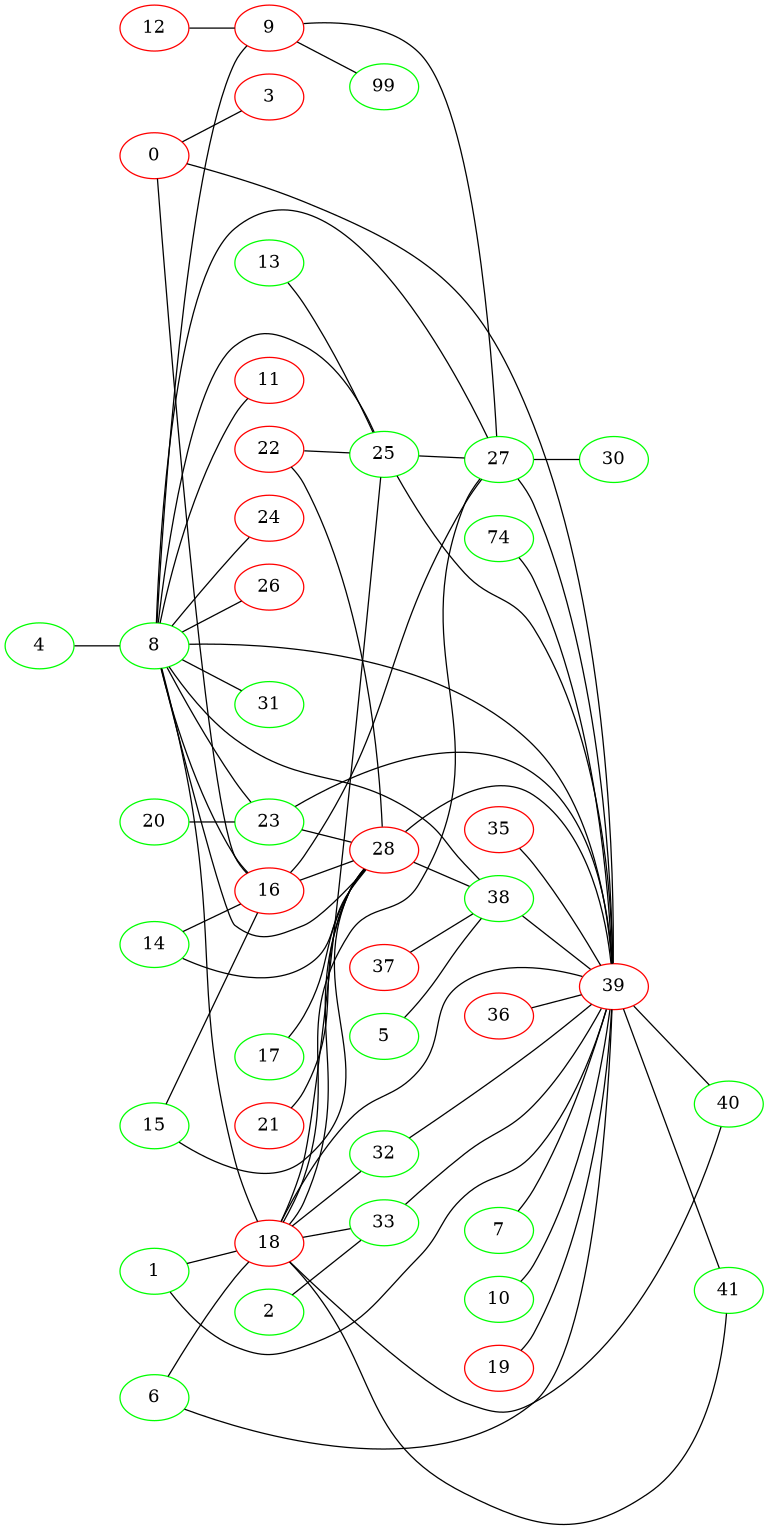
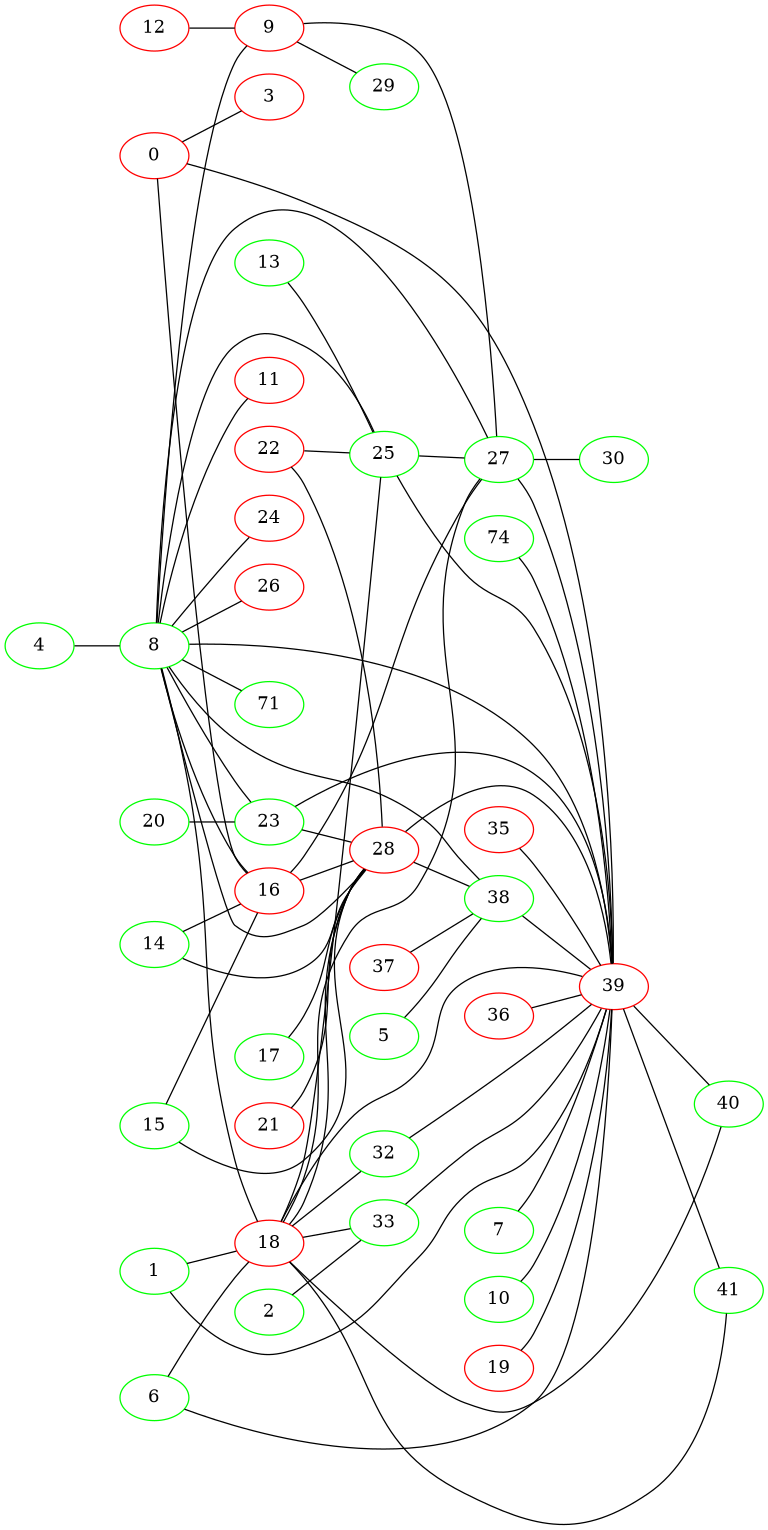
  strict graph {
    rankdir=LR
    node [color=green]
    0 [color=red]
    3 [color=red]
    16 [color=red]
    39 [color=red]
    27
    28 [color=red]
    40
    41
    30
    38
    1
    18 [color=red]
    33
    25
    32
    2
    4
    8
    9 [color=red]
    11 [color=red]
    23
    24 [color=red]
    26 [color=red]
-   31
-   29 [label=99]
+   31 [label=71]
+   29
    5
    6
    7
    10
    12 [color=red]
    13
    14
    15
    17
    19 [color=red]
    20
    21 [color=red]
    22 [color=red]
    n39 [label=74]
    35 [color=red]
    36 [color=red]
    37 [color=red]
    0 -- 3
    0 -- 16
    0 -- 39
    16 -- 27
    16 -- 28
    39 -- 40
    39 -- 41
    27 -- 39
    27 -- 30
    28 -- 39
    28 -- 38
    38 -- 39
    1 -- 39
    1 -- 18
    18 -- 39
    18 -- 27
    18 -- 28
    18 -- 40
    18 -- 41
    18 -- 33
    18 -- 25
    18 -- 32
    33 -- 39
    25 -- 39
    25 -- 27
    32 -- 39
    2 -- 33
    4 -- 8
    8 -- 16
    8 -- 39
    8 -- 27
    8 -- 28
    8 -- 38
    8 -- 18
    8 -- 25
    8 -- 9
    8 -- 11
    8 -- 23
    8 -- 24
    8 -- 26
    8 -- 31
    9 -- 27
    9 -- 29
    23 -- 39
    23 -- 28
    5 -- 38
    6 -- 39
    6 -- 18
    7 -- 39
    10 -- 39
    12 -- 9
    13 -- 25
    14 -- 16
    14 -- 28
    15 -- 16
    15 -- 28
    17 -- 28
    19 -- 39
    20 -- 23
    21 -- 28
    22 -- 28
    22 -- 25
    n39 -- 39
    35 -- 39
    36 -- 39
    37 -- 38
  }
